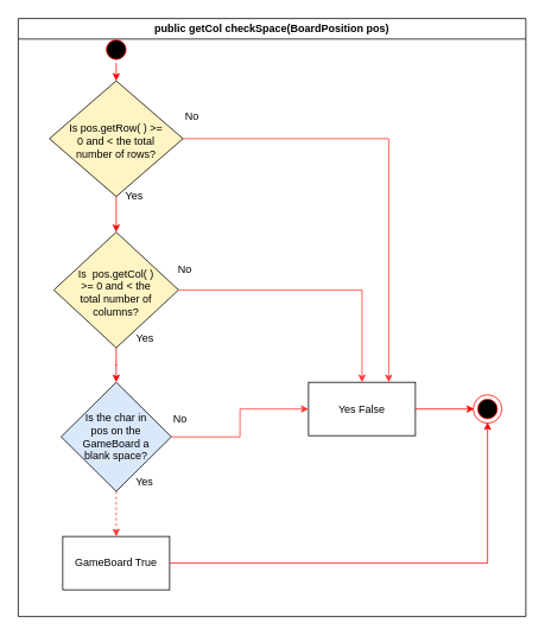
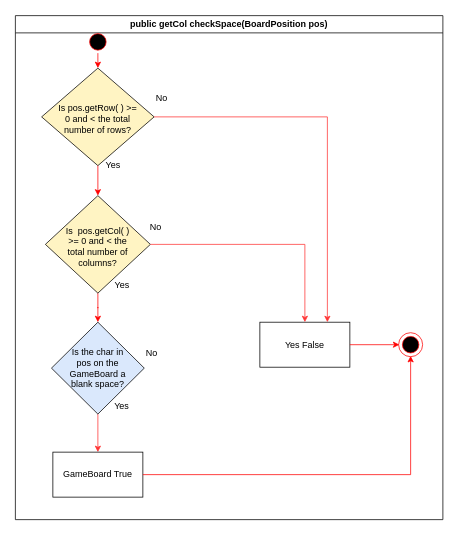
  <mxCell id="0" />
  <mxCell id="1" parent="0" />
  <mxCell id="2" value="public getCol checkSpace(BoardPosition pos)" style="swimlane;whiteSpace=wrap" parent="1" vertex="1"><mxGeometry x="20" y="20" width="570" height="672" as="geometry"><mxRectangle x="530" y="40" width="300" height="23" as="alternateBounds" /></mxGeometry></mxCell>
  <mxCell id="3" value="" style="edgeStyle=orthogonalEdgeStyle;rounded=0;orthogonalLoop=1;jettySize=auto;html=1;strokeColor=#FF0000;" parent="2" source="4" edge="1"><mxGeometry relative="1" as="geometry"><mxPoint x="110" y="70" as="targetPoint" /></mxGeometry></mxCell>
  <mxCell id="4" value="" style="ellipse;shape=startState;fillColor=#000000;strokeColor=#ff0000;" parent="2" vertex="1"><mxGeometry x="95" y="20" width="30" height="30" as="geometry" /></mxCell>
- <mxCell id="5" style="edgeStyle=orthogonalEdgeStyle;rounded=0;orthogonalLoop=1;jettySize=auto;html=1;exitX=0.5;exitY=1;exitDx=0;exitDy=0;entryX=0.5;entryY=0;entryDx=0;entryDy=0;strokeColor=#FF3333;dashed=1;" edge="1" parent="2" source="6" target="14"><mxGeometry relative="1" as="geometry" /></mxCell>
+ <mxCell id="5" style="edgeStyle=orthogonalEdgeStyle;rounded=0;orthogonalLoop=1;jettySize=auto;html=1;exitX=0.5;exitY=1;exitDx=0;exitDy=0;entryX=0.5;entryY=0;entryDx=0;entryDy=0;strokeColor=#FF3333;" edge="1" parent="2" source="6" target="14"><mxGeometry relative="1" as="geometry" /></mxCell>
  <mxCell id="6" value="Is the char in pos on the GameBoard a blank space?" style="rhombus;whiteSpace=wrap;html=1;fillColor=#dae8fc;spacingLeft=20;spacingRight=20;" parent="2" vertex="1"><mxGeometry x="48.14" y="408.75" width="123.75" height="122.5" as="geometry" /></mxCell>
  <mxCell id="7" value="Is pos.getRow( ) &amp;gt;= 0 and &amp;lt; the total number of rows?" style="rhombus;whiteSpace=wrap;html=1;fillColor=#FFF4C3;spacingLeft=20;spacingRight=20;spacingTop=5;" parent="2" vertex="1"><mxGeometry x="35.01" y="70" width="150" height="130" as="geometry" /></mxCell>
  <mxCell id="8" value="" style="edgeStyle=orthogonalEdgeStyle;rounded=0;orthogonalLoop=1;jettySize=auto;html=1;strokeColor=#FF0000;" parent="2" source="9" target="6" edge="1"><mxGeometry relative="1" as="geometry" /></mxCell>
  <mxCell id="9" value="Is&amp;nbsp; pos.getCol( ) &amp;gt;= 0 and &amp;lt; the total number of columns?" style="rhombus;whiteSpace=wrap;html=1;fillColor=#FFF4C3;spacingLeft=20;spacingRight=20;spacingTop=5;" parent="2" vertex="1"><mxGeometry x="40.01" y="240" width="140" height="130" as="geometry" /></mxCell>
  <mxCell id="10" value="" style="edgeStyle=orthogonalEdgeStyle;rounded=0;orthogonalLoop=1;jettySize=auto;html=1;strokeColor=#FF0000;" parent="2" source="7" target="9" edge="1"><mxGeometry relative="1" as="geometry"><mxPoint x="410" y="190" as="targetPoint" /></mxGeometry></mxCell>
  <mxCell id="11" value="Yes" style="text;html=1;align=center;verticalAlign=middle;resizable=0;points=[];autosize=1;" vertex="1" parent="2"><mxGeometry x="110" y="190" width="40" height="20" as="geometry" /></mxCell>
  <mxCell id="12" value="No" style="text;html=1;align=center;verticalAlign=middle;resizable=0;points=[];autosize=1;" vertex="1" parent="2"><mxGeometry x="180.01" y="100" width="30" height="20" as="geometry" /></mxCell>
  <mxCell id="13" value="Yes" style="text;html=1;strokeColor=none;fillColor=none;align=center;verticalAlign=middle;whiteSpace=wrap;rounded=0;" parent="2" vertex="1"><mxGeometry x="121.89" y="511.25" width="40" height="20" as="geometry" /></mxCell>
  <mxCell id="14" value="GameBoard True" style="rounded=0;whiteSpace=wrap;html=1;fontColor=#000000;" parent="2" vertex="1"><mxGeometry x="50" y="582" width="120" height="60" as="geometry" /></mxCell>
  <mxCell id="15" value="Yes False" style="rounded=0;whiteSpace=wrap;html=1;" parent="2" vertex="1"><mxGeometry x="326" y="408.75" width="120" height="60" as="geometry" /></mxCell>
  <mxCell id="16" value="" style="group" parent="2" vertex="1" connectable="0"><mxGeometry x="511" y="422.75" width="32" height="32" as="geometry" /></mxCell>
  <mxCell id="17" value="" style="ellipse;whiteSpace=wrap;html=1;aspect=fixed;fillColor=#ffffff;strokeColor=#FF0000;" parent="16" vertex="1"><mxGeometry width="32" height="32" as="geometry" /></mxCell>
  <mxCell id="18" value="" style="ellipse;shape=startState;fillColor=#000000;strokeColor=#ff0000;" parent="16" vertex="1"><mxGeometry x="1" y="1" width="30" height="30" as="geometry" /></mxCell>
  <mxCell id="19" value="" style="edgeStyle=orthogonalEdgeStyle;rounded=0;orthogonalLoop=1;jettySize=auto;html=1;strokeColor=#FF3333;entryX=0.75;entryY=0;entryDx=0;entryDy=0;" edge="1" parent="2" source="7" target="15"><mxGeometry relative="1" as="geometry"><mxPoint x="280.01" y="135" as="targetPoint" /></mxGeometry></mxCell>
  <mxCell id="20" style="edgeStyle=orthogonalEdgeStyle;rounded=0;orthogonalLoop=1;jettySize=auto;html=1;entryX=0.5;entryY=0;entryDx=0;entryDy=0;strokeColor=#FF3333;" edge="1" parent="2" source="9" target="15"><mxGeometry relative="1" as="geometry" /></mxCell>
  <mxCell id="21" style="edgeStyle=orthogonalEdgeStyle;rounded=0;orthogonalLoop=1;jettySize=auto;html=1;exitX=1;exitY=0.5;exitDx=0;exitDy=0;entryX=0.5;entryY=1;entryDx=0;entryDy=0;strokeColor=#FF0000;" parent="2" source="14" target="18" edge="1"><mxGeometry relative="1" as="geometry" /></mxCell>
  <mxCell id="22" value="" style="edgeStyle=orthogonalEdgeStyle;rounded=0;orthogonalLoop=1;jettySize=auto;html=1;strokeColor=#FF0000;" parent="2" source="15" target="18" edge="1"><mxGeometry relative="1" as="geometry" /></mxCell>
  <mxCell id="23" value="No" style="text;html=1;strokeColor=none;fillColor=none;align=center;verticalAlign=middle;whiteSpace=wrap;rounded=0;" parent="2" vertex="1"><mxGeometry x="161.89" y="440" width="40" height="20" as="geometry" /></mxCell>
- <mxCell id="24" style="edgeStyle=orthogonalEdgeStyle;rounded=0;orthogonalLoop=1;jettySize=auto;html=1;strokeColor=#FF3333;entryX=0;entryY=0.5;entryDx=0;entryDy=0;" edge="1" parent="2" source="6" target="15"><mxGeometry relative="1" as="geometry"><mxPoint x="221.88" y="470" as="targetPoint" /></mxGeometry></mxCell>
  <mxCell id="25" value="Yes" style="text;html=1;align=center;verticalAlign=middle;resizable=0;points=[];autosize=1;" vertex="1" parent="2"><mxGeometry x="121.89" y="350" width="40" height="20" as="geometry" /></mxCell>
  <mxCell id="26" value="No" style="text;html=1;align=center;verticalAlign=middle;resizable=0;points=[];autosize=1;" vertex="1" parent="2"><mxGeometry x="171.89" y="272" width="30" height="20" as="geometry" /></mxCell>
